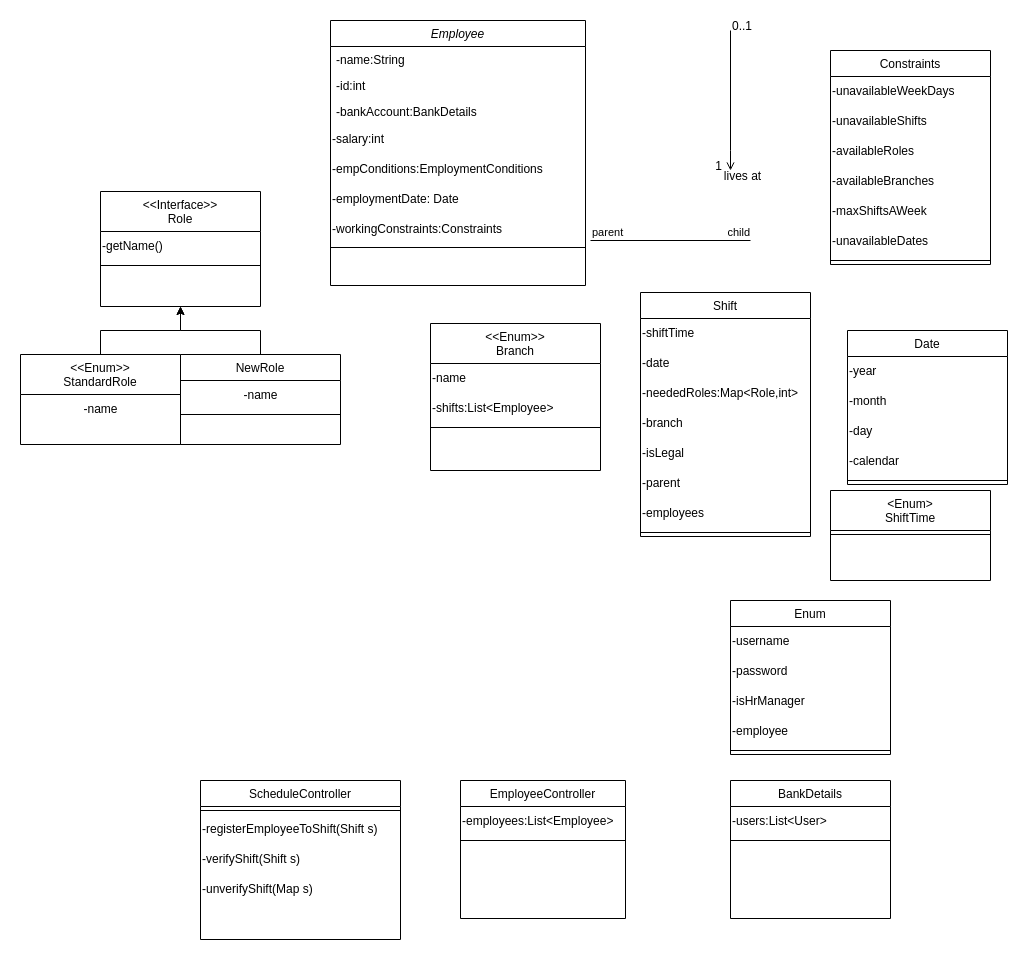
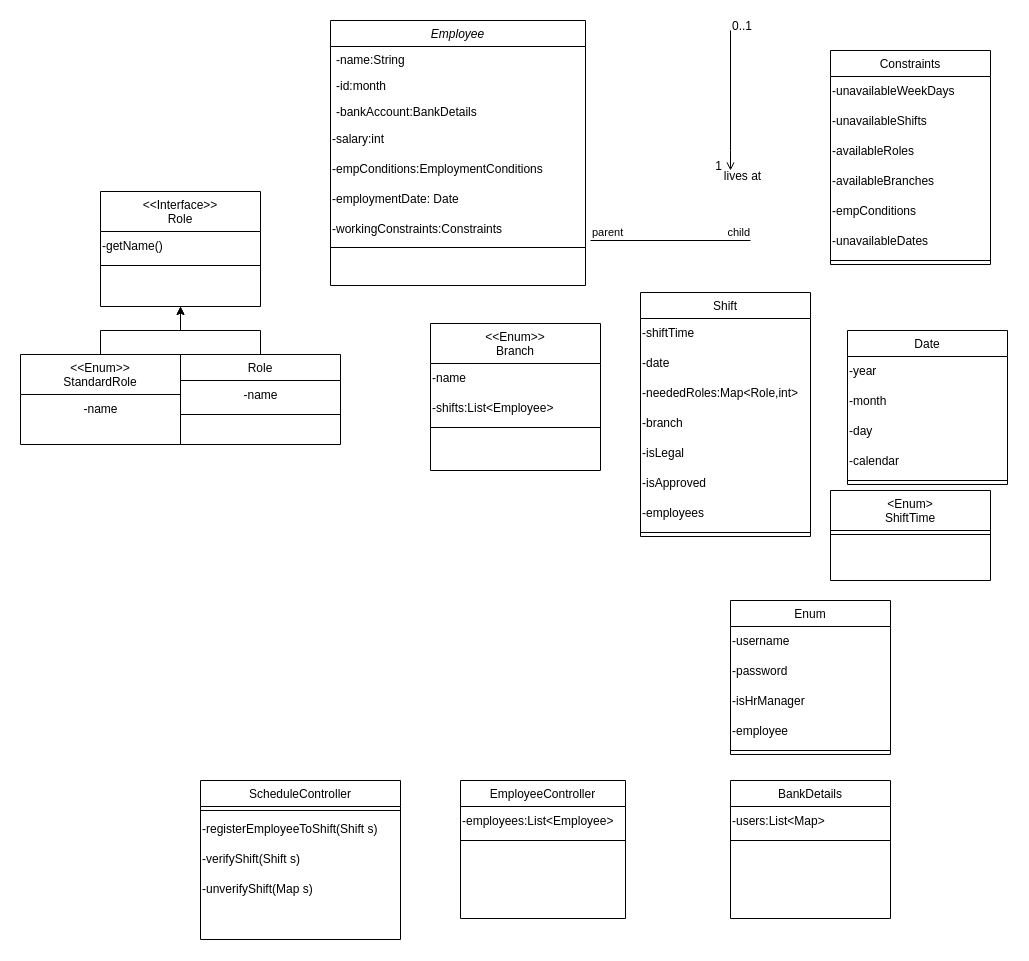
  <mxCell id="0" />
  <mxCell id="1" parent="0" />
  <mxCell id="2" value="Employee" style="swimlane;fontStyle=2;align=center;verticalAlign=top;childLayout=stackLayout;horizontal=1;startSize=26;horizontalStack=0;resizeParent=1;resizeLast=0;collapsible=1;marginBottom=0;rounded=0;shadow=0;strokeWidth=1;" parent="1" vertex="1"><mxGeometry x="330" y="20" width="255" height="265" as="geometry"><mxRectangle x="230" y="140" width="160" height="26" as="alternateBounds" /></mxGeometry></mxCell>
  <mxCell id="3" value="-name:String" style="text;align=left;verticalAlign=top;spacingLeft=4;spacingRight=4;overflow=hidden;rotatable=0;points=[[0,0.5],[1,0.5]];portConstraint=eastwest;" parent="2" vertex="1"><mxGeometry y="26" width="255" height="26" as="geometry" /></mxCell>
- <mxCell id="4" value="-id:int" style="text;align=left;verticalAlign=top;spacingLeft=4;spacingRight=4;overflow=hidden;rotatable=0;points=[[0,0.5],[1,0.5]];portConstraint=eastwest;rounded=0;shadow=0;html=0;" parent="2" vertex="1"><mxGeometry y="52" width="255" height="26" as="geometry" /></mxCell>
+ <mxCell id="4" value="-id:month" style="text;align=left;verticalAlign=top;spacingLeft=4;spacingRight=4;overflow=hidden;rotatable=0;points=[[0,0.5],[1,0.5]];portConstraint=eastwest;rounded=0;shadow=0;html=0;" parent="2" vertex="1"><mxGeometry y="52" width="255" height="26" as="geometry" /></mxCell>
  <mxCell id="5" value="-bankAccount:BankDetails" style="text;align=left;verticalAlign=top;spacingLeft=4;spacingRight=4;overflow=hidden;rotatable=0;points=[[0,0.5],[1,0.5]];portConstraint=eastwest;rounded=0;shadow=0;html=0;" parent="2" vertex="1"><mxGeometry y="78" width="255" height="26" as="geometry" /></mxCell>
  <mxCell id="6" value="-salary:int" style="text;html=1;align=left;verticalAlign=middle;resizable=0;points=[];autosize=1;strokeColor=none;fillColor=none;" parent="2" vertex="1"><mxGeometry y="104" width="255" height="30" as="geometry" /></mxCell>
  <mxCell id="7" value="-empConditions:EmploymentConditions" style="text;html=1;align=left;verticalAlign=middle;resizable=0;points=[];autosize=1;strokeColor=none;fillColor=none;" parent="2" vertex="1"><mxGeometry y="134" width="255" height="30" as="geometry" /></mxCell>
  <mxCell id="8" value="-employmentDate: Date" style="text;html=1;align=left;verticalAlign=middle;resizable=0;points=[];autosize=1;strokeColor=none;fillColor=none;" parent="2" vertex="1"><mxGeometry y="164" width="255" height="30" as="geometry" /></mxCell>
  <mxCell id="9" value="-workingConstraints:Constraints" style="text;html=1;align=left;verticalAlign=middle;resizable=0;points=[];autosize=1;strokeColor=none;fillColor=none;" parent="2" vertex="1"><mxGeometry y="194" width="255" height="30" as="geometry" /></mxCell>
  <mxCell id="10" value="" style="line;html=1;strokeWidth=1;align=left;verticalAlign=middle;spacingTop=-1;spacingLeft=3;spacingRight=3;rotatable=0;labelPosition=right;points=[];portConstraint=eastwest;" parent="2" vertex="1"><mxGeometry y="224" width="255" height="6" as="geometry" /></mxCell>
  <mxCell id="11" style="edgeStyle=orthogonalEdgeStyle;rounded=0;orthogonalLoop=1;jettySize=auto;html=1;" parent="1" source="12" target="72" edge="1"><mxGeometry relative="1" as="geometry" /></mxCell>
- <mxCell id="12" value="NewRole" style="swimlane;fontStyle=0;align=center;verticalAlign=top;childLayout=stackLayout;horizontal=1;startSize=26;horizontalStack=0;resizeParent=1;resizeLast=0;collapsible=1;marginBottom=0;rounded=0;shadow=0;strokeWidth=1;" parent="1" vertex="1"><mxGeometry y="354" width="160" height="90" as="geometry" x="180"><mxRectangle x="130" y="380" width="160" height="26" as="alternateBounds" /></mxGeometry></mxCell>
+ <mxCell id="12" value="Role" style="swimlane;fontStyle=0;align=center;verticalAlign=top;childLayout=stackLayout;horizontal=1;startSize=26;horizontalStack=0;resizeParent=1;resizeLast=0;collapsible=1;marginBottom=0;rounded=0;shadow=0;strokeWidth=1;" parent="1" vertex="1"><mxGeometry y="354" width="160" height="90" as="geometry" x="180"><mxRectangle x="130" y="380" width="160" height="26" as="alternateBounds" /></mxGeometry></mxCell>
  <mxCell id="13" value="-name" style="text;html=1;align=center;verticalAlign=middle;resizable=0;points=[];autosize=1;strokeColor=none;fillColor=none;" parent="12" vertex="1"><mxGeometry y="26" width="160" height="30" as="geometry" /></mxCell>
  <mxCell id="14" value="" style="line;html=1;strokeWidth=1;align=left;verticalAlign=middle;spacingTop=-1;spacingLeft=3;spacingRight=3;rotatable=0;labelPosition=right;points=[];portConstraint=eastwest;" parent="12" vertex="1"><mxGeometry y="56" width="160" height="8" as="geometry" /></mxCell>
  <mxCell id="15" value="Shift" style="swimlane;fontStyle=0;align=center;verticalAlign=top;childLayout=stackLayout;horizontal=1;startSize=26;horizontalStack=0;resizeParent=1;resizeLast=0;collapsible=1;marginBottom=0;rounded=0;shadow=0;strokeWidth=1;" parent="1" vertex="1"><mxGeometry x="640" y="292" width="170" height="244" as="geometry"><mxRectangle x="340" y="380" width="170" height="26" as="alternateBounds" /></mxGeometry></mxCell>
  <mxCell id="16" value="-shiftTime" style="text;html=1;align=left;verticalAlign=middle;resizable=0;points=[];autosize=1;strokeColor=none;fillColor=none;" parent="15" vertex="1"><mxGeometry y="26" width="170" height="30" as="geometry" /></mxCell>
  <mxCell id="17" value="-date" style="text;html=1;align=left;verticalAlign=middle;resizable=0;points=[];autosize=1;strokeColor=none;fillColor=none;" parent="15" vertex="1"><mxGeometry y="56" width="170" height="30" as="geometry" /></mxCell>
  <mxCell id="18" value="-neededRoles:Map&amp;lt;Role,int&amp;gt;" style="text;html=1;align=left;verticalAlign=middle;resizable=0;points=[];autosize=1;strokeColor=none;fillColor=none;" parent="15" vertex="1"><mxGeometry y="86" width="170" height="30" as="geometry" /></mxCell>
  <mxCell id="19" value="-branch" style="text;html=1;align=left;verticalAlign=middle;resizable=0;points=[];autosize=1;strokeColor=none;fillColor=none;" vertex="1" parent="15"><mxGeometry y="116" width="170" height="30" as="geometry" /></mxCell>
  <mxCell id="20" value="-isLegal" style="text;html=1;align=left;verticalAlign=middle;resizable=0;points=[];autosize=1;strokeColor=none;fillColor=none;" vertex="1" parent="15"><mxGeometry y="146" width="170" height="30" as="geometry" /></mxCell>
- <mxCell id="21" value="-parent" style="text;html=1;align=left;verticalAlign=middle;resizable=0;points=[];autosize=1;strokeColor=none;fillColor=none;" vertex="1" parent="15"><mxGeometry y="176" width="170" height="30" as="geometry" /></mxCell>
+ <mxCell id="21" value="-isApproved" style="text;html=1;align=left;verticalAlign=middle;resizable=0;points=[];autosize=1;strokeColor=none;fillColor=none;" vertex="1" parent="15"><mxGeometry y="176" width="170" height="30" as="geometry" /></mxCell>
  <mxCell id="22" value="-employees" style="text;html=1;align=left;verticalAlign=middle;resizable=0;points=[];autosize=1;strokeColor=none;fillColor=none;" vertex="1" parent="15"><mxGeometry y="206" width="170" height="30" as="geometry" /></mxCell>
  <mxCell id="23" value="" style="line;html=1;strokeWidth=1;align=left;verticalAlign=middle;spacingTop=-1;spacingLeft=3;spacingRight=3;rotatable=0;labelPosition=right;points=[];portConstraint=eastwest;" parent="15" vertex="1"><mxGeometry y="236" width="170" height="8" as="geometry" /></mxCell>
  <mxCell id="24" value="" style="endArrow=open;shadow=0;strokeWidth=1;rounded=0;endFill=1;edgeStyle=elbowEdgeStyle;elbow=vertical;" parent="1" edge="1"><mxGeometry x="0.5" y="41" relative="1" as="geometry"><mxPoint x="730" y="30" as="sourcePoint" /><mxPoint x="730" y="170" as="targetPoint" /><mxPoint x="-40" y="32" as="offset" /><Array as="points"><mxPoint x="650" y="150" /></Array></mxGeometry></mxCell>
  <mxCell id="25" value="0..1" style="resizable=0;align=left;verticalAlign=bottom;labelBackgroundColor=none;fontSize=12;" parent="24" connectable="0" vertex="1"><mxGeometry x="-1" relative="1" as="geometry"><mxPoint y="4" as="offset" /></mxGeometry></mxCell>
  <mxCell id="26" value="1" style="resizable=0;align=right;verticalAlign=bottom;labelBackgroundColor=none;fontSize=12;" parent="24" connectable="0" vertex="1"><mxGeometry x="1" relative="1" as="geometry"><mxPoint x="-7" y="4" as="offset" /></mxGeometry></mxCell>
  <mxCell id="27" value="lives at" style="text;html=1;resizable=0;points=[];;align=center;verticalAlign=middle;labelBackgroundColor=none;rounded=0;shadow=0;strokeWidth=1;fontSize=12;" parent="24" vertex="1" connectable="0"><mxGeometry x="0.5" y="49" relative="1" as="geometry"><mxPoint x="-38" y="40" as="offset" /></mxGeometry></mxCell>
  <mxCell id="28" value="Date" style="swimlane;fontStyle=0;align=center;verticalAlign=top;childLayout=stackLayout;horizontal=1;startSize=26;horizontalStack=0;resizeParent=1;resizeLast=0;collapsible=1;marginBottom=0;rounded=0;shadow=0;strokeWidth=1;" parent="1" vertex="1"><mxGeometry x="847" y="330" width="160" height="154" as="geometry"><mxRectangle x="340" y="380" width="170" height="26" as="alternateBounds" /></mxGeometry></mxCell>
  <mxCell id="29" value="-year" style="text;html=1;align=left;verticalAlign=middle;resizable=0;points=[];autosize=1;strokeColor=none;fillColor=none;" vertex="1" parent="28"><mxGeometry y="26" width="160" height="30" as="geometry" /></mxCell>
  <mxCell id="30" value="-month" style="text;html=1;align=left;verticalAlign=middle;resizable=0;points=[];autosize=1;strokeColor=none;fillColor=none;" vertex="1" parent="28"><mxGeometry y="56" width="160" height="30" as="geometry" /></mxCell>
  <mxCell id="31" value="-day" style="text;html=1;align=left;verticalAlign=middle;resizable=0;points=[];autosize=1;strokeColor=none;fillColor=none;" vertex="1" parent="28"><mxGeometry y="86" width="160" height="30" as="geometry" /></mxCell>
  <mxCell id="32" value="-calendar" style="text;html=1;align=left;verticalAlign=middle;resizable=0;points=[];autosize=1;strokeColor=none;fillColor=none;" parent="28" vertex="1"><mxGeometry y="116" width="160" height="30" as="geometry" /></mxCell>
  <mxCell id="33" value="" style="line;html=1;strokeWidth=1;align=left;verticalAlign=middle;spacingTop=-1;spacingLeft=3;spacingRight=3;rotatable=0;labelPosition=right;points=[];portConstraint=eastwest;" parent="28" vertex="1"><mxGeometry y="146" width="160" height="8" as="geometry" /></mxCell>
  <mxCell id="34" value="" style="endArrow=none;html=1;edgeStyle=orthogonalEdgeStyle;rounded=0;" parent="1" edge="1"><mxGeometry relative="1" as="geometry"><mxPoint x="590" y="240" as="sourcePoint" /><mxPoint x="750" y="240" as="targetPoint" /></mxGeometry></mxCell>
  <mxCell id="35" value="parent" style="edgeLabel;resizable=0;html=1;align=left;verticalAlign=bottom;" parent="34" connectable="0" vertex="1"><mxGeometry x="-1" relative="1" as="geometry" /></mxCell>
  <mxCell id="36" value="child" style="edgeLabel;resizable=0;html=1;align=right;verticalAlign=bottom;" parent="34" connectable="0" vertex="1"><mxGeometry x="1" relative="1" as="geometry" /></mxCell>
  <mxCell id="37" value="&lt;Enum&gt;&#10;ShiftTime" style="swimlane;fontStyle=0;align=center;verticalAlign=top;childLayout=stackLayout;horizontal=1;startSize=40;horizontalStack=0;resizeParent=1;resizeLast=0;collapsible=1;marginBottom=0;rounded=0;shadow=0;strokeWidth=1;" parent="1" vertex="1"><mxGeometry x="830" y="490" width="160" height="90" as="geometry"><mxRectangle x="340" y="380" width="170" height="26" as="alternateBounds" /></mxGeometry></mxCell>
  <mxCell id="38" value="" style="line;html=1;strokeWidth=1;align=left;verticalAlign=middle;spacingTop=-1;spacingLeft=3;spacingRight=3;rotatable=0;labelPosition=right;points=[];portConstraint=eastwest;" parent="37" vertex="1"><mxGeometry y="40" width="160" height="8" as="geometry" /></mxCell>
  <mxCell id="39" value="Enum" style="swimlane;fontStyle=0;align=center;verticalAlign=top;childLayout=stackLayout;horizontal=1;startSize=26;horizontalStack=0;resizeParent=1;resizeLast=0;collapsible=1;marginBottom=0;rounded=0;shadow=0;strokeWidth=1;" parent="1" vertex="1"><mxGeometry x="730" y="600" width="160" height="154" as="geometry"><mxRectangle x="130" y="380" width="160" height="26" as="alternateBounds" /></mxGeometry></mxCell>
  <mxCell id="40" value="-username" style="text;html=1;align=left;verticalAlign=middle;resizable=0;points=[];autosize=1;strokeColor=none;fillColor=none;" parent="39" vertex="1"><mxGeometry y="26" width="160" height="30" as="geometry" /></mxCell>
  <mxCell id="41" value="-password" style="text;html=1;align=left;verticalAlign=middle;resizable=0;points=[];autosize=1;strokeColor=none;fillColor=none;" parent="39" vertex="1"><mxGeometry y="56" width="160" height="30" as="geometry" /></mxCell>
  <mxCell id="42" value="-isHrManager" style="text;html=1;align=left;verticalAlign=middle;resizable=0;points=[];autosize=1;strokeColor=none;fillColor=none;" vertex="1" parent="39"><mxGeometry y="86" width="160" height="30" as="geometry" /></mxCell>
  <mxCell id="43" value="-employee" style="text;html=1;align=left;verticalAlign=middle;resizable=0;points=[];autosize=1;strokeColor=none;fillColor=none;" vertex="1" parent="39"><mxGeometry y="116" width="160" height="30" as="geometry" /></mxCell>
  <mxCell id="44" value="" style="line;html=1;strokeWidth=1;align=left;verticalAlign=middle;spacingTop=-1;spacingLeft=3;spacingRight=3;rotatable=0;labelPosition=right;points=[];portConstraint=eastwest;" parent="39" vertex="1"><mxGeometry y="146" width="160" height="8" as="geometry" /></mxCell>
  <mxCell id="45" value="EmployeeController" style="swimlane;fontStyle=0;align=center;verticalAlign=top;childLayout=stackLayout;horizontal=1;startSize=26;horizontalStack=0;resizeParent=1;resizeLast=0;collapsible=1;marginBottom=0;rounded=0;shadow=0;strokeWidth=1;" parent="1" vertex="1"><mxGeometry x="460" y="780" width="165" height="138" as="geometry"><mxRectangle x="130" y="380" width="160" height="26" as="alternateBounds" /></mxGeometry></mxCell>
  <mxCell id="46" value="-employees:List&amp;lt;Employee&amp;gt;" style="text;html=1;align=left;verticalAlign=middle;resizable=0;points=[];autosize=1;strokeColor=none;fillColor=none;" vertex="1" parent="45"><mxGeometry y="26" width="165" height="30" as="geometry" /></mxCell>
  <mxCell id="47" value="" style="line;html=1;strokeWidth=1;align=left;verticalAlign=middle;spacingTop=-1;spacingLeft=3;spacingRight=3;rotatable=0;labelPosition=right;points=[];portConstraint=eastwest;" parent="45" vertex="1"><mxGeometry y="56" width="165" height="8" as="geometry" /></mxCell>
  <mxCell id="48" value="BankDetails" style="swimlane;fontStyle=0;align=center;verticalAlign=top;childLayout=stackLayout;horizontal=1;startSize=26;horizontalStack=0;resizeParent=1;resizeLast=0;collapsible=1;marginBottom=0;rounded=0;shadow=0;strokeWidth=1;" parent="1" vertex="1"><mxGeometry x="730" y="780" width="160" height="138" as="geometry"><mxRectangle x="130" y="380" width="160" height="26" as="alternateBounds" /></mxGeometry></mxCell>
- <mxCell id="49" value="-users:List&amp;lt;User&amp;gt;" style="text;html=1;align=left;verticalAlign=middle;resizable=0;points=[];autosize=1;strokeColor=none;fillColor=none;" vertex="1" parent="48"><mxGeometry y="26" width="160" height="30" as="geometry" /></mxCell>
+ <mxCell id="49" value="-users:List&amp;lt;Map&amp;gt;" style="text;html=1;align=left;verticalAlign=middle;resizable=0;points=[];autosize=1;strokeColor=none;fillColor=none;" vertex="1" parent="48"><mxGeometry y="26" width="160" height="30" as="geometry" /></mxCell>
  <mxCell id="50" value="" style="line;html=1;strokeWidth=1;align=left;verticalAlign=middle;spacingTop=-1;spacingLeft=3;spacingRight=3;rotatable=0;labelPosition=right;points=[];portConstraint=eastwest;" parent="48" vertex="1"><mxGeometry y="56" width="160" height="8" as="geometry" /></mxCell>
  <mxCell id="51" value="&lt;&lt;Enum&gt;&gt;&#10;Branch" style="swimlane;fontStyle=0;align=center;verticalAlign=top;childLayout=stackLayout;horizontal=1;startSize=40;horizontalStack=0;resizeParent=1;resizeLast=0;collapsible=1;marginBottom=0;rounded=0;shadow=0;strokeWidth=1;" parent="1" vertex="1"><mxGeometry x="430" y="323" width="170" height="147" as="geometry"><mxRectangle x="130" y="380" width="160" height="26" as="alternateBounds" /></mxGeometry></mxCell>
  <mxCell id="52" value="-name" style="text;html=1;align=left;verticalAlign=middle;resizable=0;points=[];autosize=1;strokeColor=none;fillColor=none;" vertex="1" parent="51"><mxGeometry y="40" width="170" height="30" as="geometry" /></mxCell>
  <mxCell id="53" value="-shifts:List&amp;lt;Employee&amp;gt;" style="text;html=1;align=left;verticalAlign=middle;resizable=0;points=[];autosize=1;strokeColor=none;fillColor=none;" parent="51" vertex="1"><mxGeometry y="70" width="170" height="30" as="geometry" /></mxCell>
  <mxCell id="54" value="" style="line;html=1;strokeWidth=1;align=left;verticalAlign=middle;spacingTop=-1;spacingLeft=3;spacingRight=3;rotatable=0;labelPosition=right;points=[];portConstraint=eastwest;" parent="51" vertex="1"><mxGeometry y="100" width="170" height="8" as="geometry" /></mxCell>
  <mxCell id="55" value="ScheduleController" style="swimlane;fontStyle=0;align=center;verticalAlign=top;childLayout=stackLayout;horizontal=1;startSize=26;horizontalStack=0;resizeParent=1;resizeLast=0;collapsible=1;marginBottom=0;rounded=0;shadow=0;strokeWidth=1;" parent="1" vertex="1"><mxGeometry x="200" y="780" width="200" height="159" as="geometry"><mxRectangle x="550" y="140" width="160" height="26" as="alternateBounds" /></mxGeometry></mxCell>
  <mxCell id="56" value="" style="line;html=1;strokeWidth=1;align=left;verticalAlign=middle;spacingTop=-1;spacingLeft=3;spacingRight=3;rotatable=0;labelPosition=right;points=[];portConstraint=eastwest;" parent="55" vertex="1"><mxGeometry y="26" width="200" height="8" as="geometry" /></mxCell>
  <mxCell id="57" value="-registerEmployeeToShift(Shift s)" style="text;html=1;align=left;verticalAlign=middle;resizable=0;points=[];autosize=1;strokeColor=none;fillColor=none;" parent="55" vertex="1"><mxGeometry y="34" width="200" height="30" as="geometry" /></mxCell>
  <mxCell id="58" value="-verifyShift(Shift s)" style="text;html=1;align=left;verticalAlign=middle;resizable=0;points=[];autosize=1;strokeColor=none;fillColor=none;" vertex="1" parent="55"><mxGeometry y="64" width="200" height="30" as="geometry" /></mxCell>
  <mxCell id="59" value="-unverifyShift(Map s)" style="text;html=1;align=left;verticalAlign=middle;resizable=0;points=[];autosize=1;strokeColor=none;fillColor=none;" vertex="1" parent="55"><mxGeometry y="94" width="200" height="30" as="geometry" /></mxCell>
  <mxCell id="60" value="Constraints" style="swimlane;fontStyle=0;align=center;verticalAlign=top;childLayout=stackLayout;horizontal=1;startSize=26;horizontalStack=0;resizeParent=1;resizeLast=0;collapsible=1;marginBottom=0;rounded=0;shadow=0;strokeWidth=1;" parent="1" vertex="1"><mxGeometry x="830" y="50" width="160" height="214" as="geometry"><mxRectangle x="130" y="380" width="160" height="26" as="alternateBounds" /></mxGeometry></mxCell>
  <mxCell id="61" value="-unavailableWeekDays" style="text;html=1;align=left;verticalAlign=middle;resizable=0;points=[];autosize=1;strokeColor=none;fillColor=none;" parent="60" vertex="1"><mxGeometry y="26" width="160" height="30" as="geometry" /></mxCell>
  <mxCell id="62" value="-unavailableShifts" style="text;html=1;align=left;verticalAlign=middle;resizable=0;points=[];autosize=1;strokeColor=none;fillColor=none;" parent="60" vertex="1"><mxGeometry y="56" width="160" height="30" as="geometry" /></mxCell>
  <mxCell id="63" value="-availableRoles" style="text;html=1;align=left;verticalAlign=middle;resizable=0;points=[];autosize=1;strokeColor=none;fillColor=none;" parent="60" vertex="1"><mxGeometry y="86" width="160" height="30" as="geometry" /></mxCell>
  <mxCell id="64" value="-availableBranches" style="text;html=1;align=left;verticalAlign=middle;resizable=0;points=[];autosize=1;strokeColor=none;fillColor=none;" parent="60" vertex="1"><mxGeometry y="116" width="160" height="30" as="geometry" /></mxCell>
- <mxCell id="65" value="-maxShiftsAWeek" style="text;html=1;align=left;verticalAlign=middle;resizable=0;points=[];autosize=1;strokeColor=none;fillColor=none;" parent="60" vertex="1"><mxGeometry y="146" width="160" height="30" as="geometry" /></mxCell>
+ <mxCell id="65" value="-empConditions" style="text;html=1;align=left;verticalAlign=middle;resizable=0;points=[];autosize=1;strokeColor=none;fillColor=none;" parent="60" vertex="1"><mxGeometry y="146" width="160" height="30" as="geometry" /></mxCell>
  <mxCell id="66" value="-unavailableDates" style="text;html=1;align=left;verticalAlign=middle;resizable=0;points=[];autosize=1;strokeColor=none;fillColor=none;" parent="60" vertex="1"><mxGeometry y="176" width="160" height="30" as="geometry" /></mxCell>
  <mxCell id="67" value="" style="line;html=1;strokeWidth=1;align=left;verticalAlign=middle;spacingTop=-1;spacingLeft=3;spacingRight=3;rotatable=0;labelPosition=right;points=[];portConstraint=eastwest;" parent="60" vertex="1"><mxGeometry y="206" width="160" height="8" as="geometry" /></mxCell>
  <mxCell id="68" value="" style="edgeStyle=orthogonalEdgeStyle;rounded=0;orthogonalLoop=1;jettySize=auto;html=1;" parent="1" source="69" target="72" edge="1"><mxGeometry relative="1" as="geometry" /></mxCell>
  <mxCell id="69" value="&lt;&lt;Enum&gt;&gt;&#10;StandardRole" style="swimlane;fontStyle=0;align=center;verticalAlign=top;childLayout=stackLayout;horizontal=1;startSize=40;horizontalStack=0;resizeParent=1;resizeLast=0;collapsible=1;marginBottom=0;rounded=0;shadow=0;strokeWidth=1;" parent="1" vertex="1"><mxGeometry x="20" y="354" width="160" height="90" as="geometry"><mxRectangle x="130" y="380" width="160" height="26" as="alternateBounds" /></mxGeometry></mxCell>
  <mxCell id="70" value="" style="line;html=1;strokeWidth=1;align=left;verticalAlign=middle;spacingTop=-1;spacingLeft=3;spacingRight=3;rotatable=0;labelPosition=right;points=[];portConstraint=eastwest;" parent="69" vertex="1"><mxGeometry y="40" width="160" as="geometry" /></mxCell>
  <mxCell id="71" value="-name" style="text;html=1;align=center;verticalAlign=middle;resizable=0;points=[];autosize=1;strokeColor=none;fillColor=none;" parent="69" vertex="1"><mxGeometry y="40" width="160" height="30" as="geometry" /></mxCell>
  <mxCell id="72" value="&lt;&lt;Interface&gt;&gt;&#10;Role" style="swimlane;fontStyle=0;align=center;verticalAlign=top;childLayout=stackLayout;horizontal=1;startSize=40;horizontalStack=0;resizeParent=1;resizeLast=0;collapsible=1;marginBottom=0;rounded=0;shadow=0;strokeWidth=1;" parent="1" vertex="1"><mxGeometry x="100" y="191" width="160" height="115" as="geometry"><mxRectangle x="130" y="380" width="160" height="26" as="alternateBounds" /></mxGeometry></mxCell>
  <mxCell id="73" value="-getName()" style="text;html=1;align=left;verticalAlign=middle;resizable=0;points=[];autosize=1;strokeColor=none;fillColor=none;" parent="72" vertex="1"><mxGeometry y="40" width="160" height="30" as="geometry" /></mxCell>
  <mxCell id="74" value="" style="line;html=1;strokeWidth=1;align=left;verticalAlign=middle;spacingTop=-1;spacingLeft=3;spacingRight=3;rotatable=0;labelPosition=right;points=[];portConstraint=eastwest;" parent="72" vertex="1"><mxGeometry y="70" width="160" height="8" as="geometry" /></mxCell>
